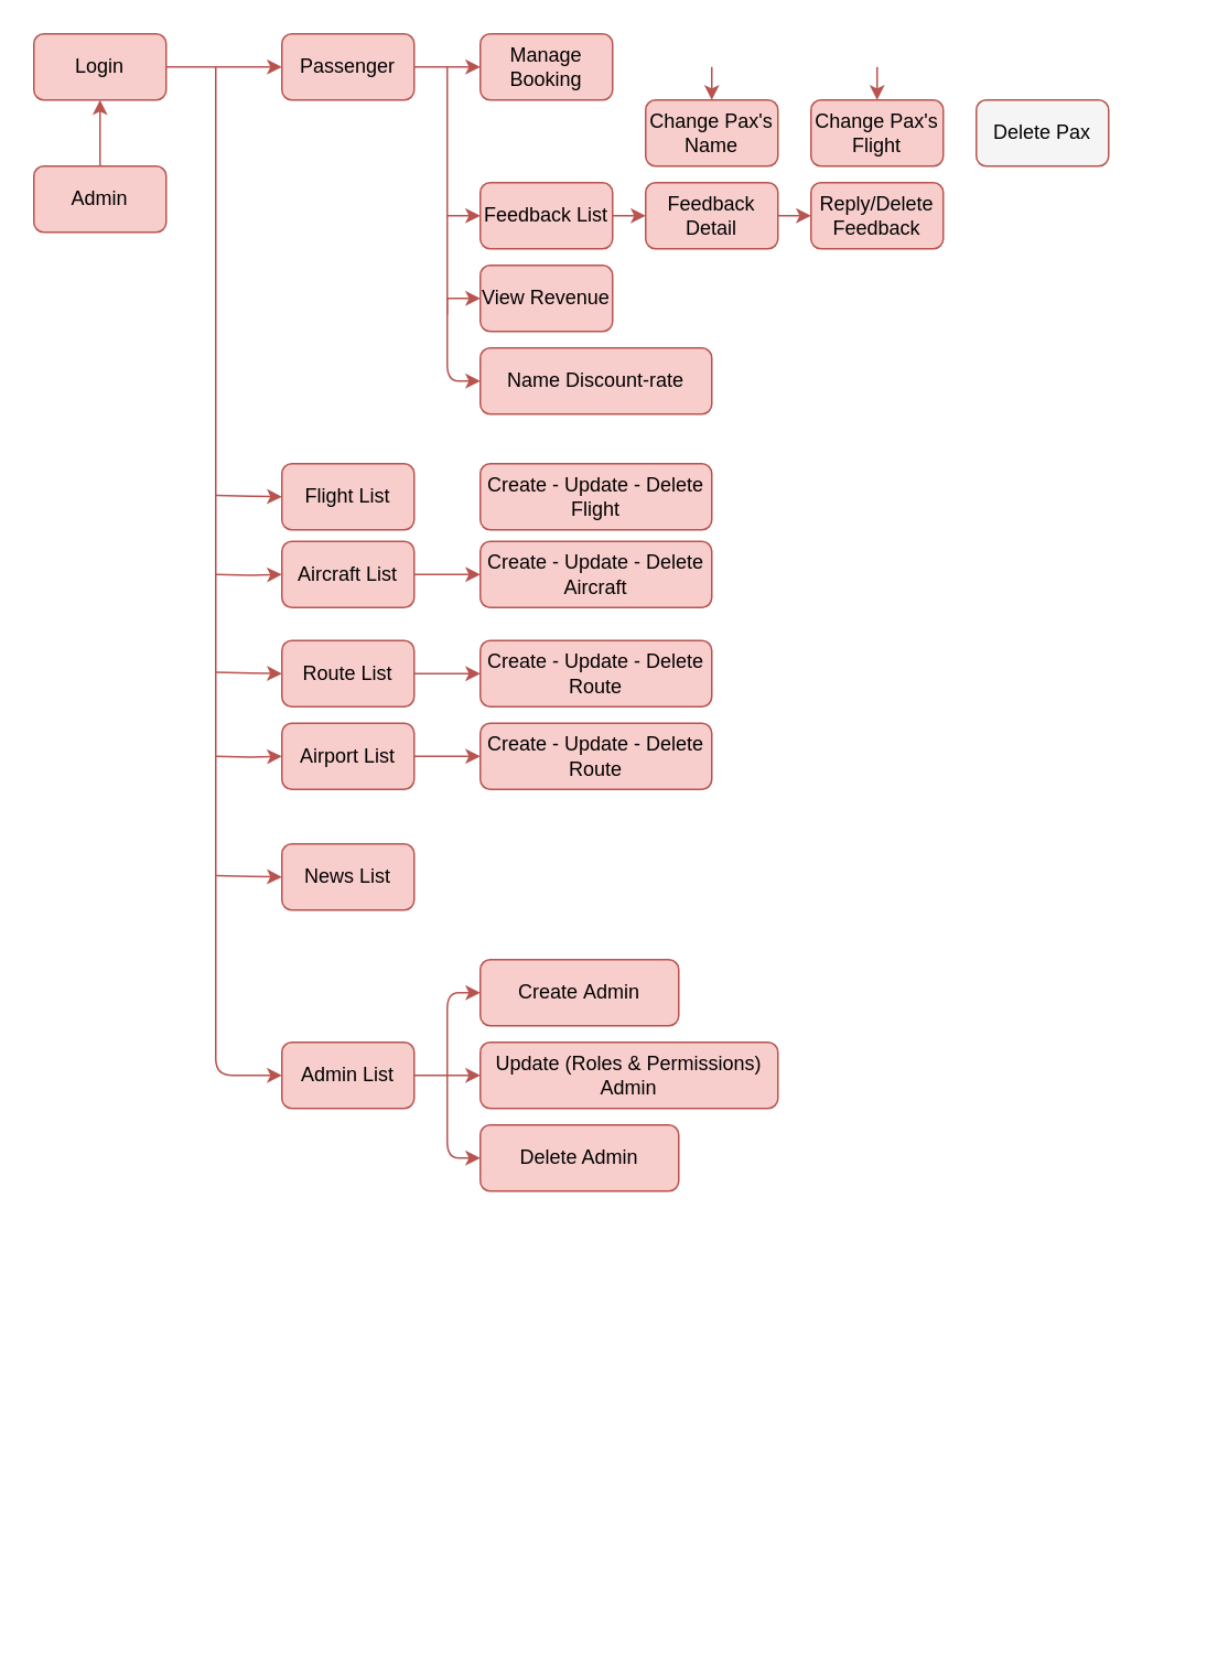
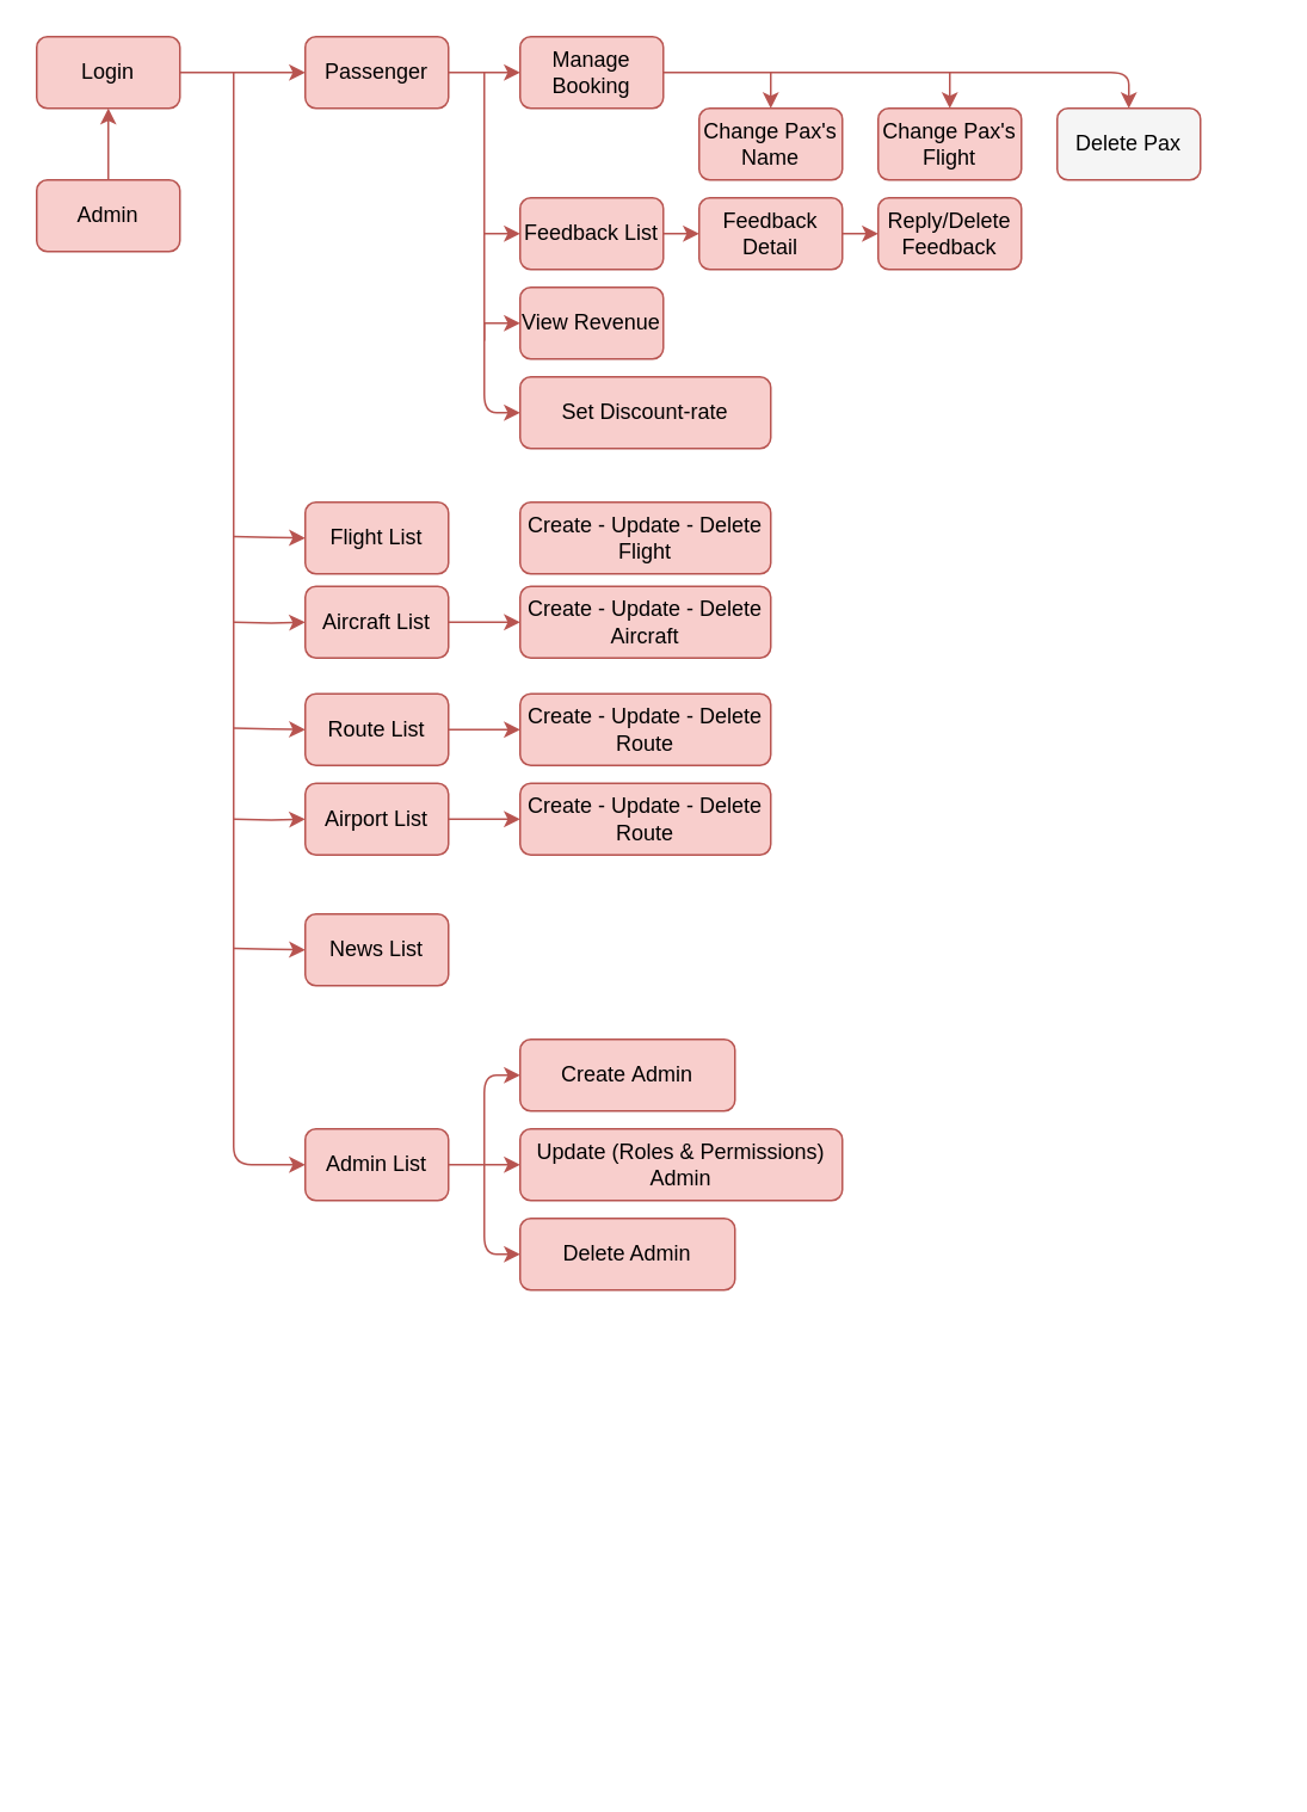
  <mxCell id="0" />
  <mxCell id="1" parent="0" />
+ <mxCell id="2" style="edgeStyle=orthogonalEdgeStyle;rounded=1;orthogonalLoop=1;jettySize=auto;html=1;exitX=1;exitY=0.5;exitDx=0;exitDy=0;entryX=0.5;entryY=0;entryDx=0;entryDy=0;fillColor=#f8cecc;strokeColor=#b85450;" parent="1" source="4" target="10" edge="1"><mxGeometry relative="1" as="geometry"><Array as="points"><mxPoint x="630" y="40" /></Array></mxGeometry></mxCell>
  <mxCell id="3" style="edgeStyle=orthogonalEdgeStyle;rounded=1;orthogonalLoop=1;jettySize=auto;html=1;exitX=1;exitY=0.5;exitDx=0;exitDy=0;entryX=0;entryY=0.5;entryDx=0;entryDy=0;fillColor=#f8cecc;strokeColor=#b85450;" parent="1" source="5" target="4" edge="1"><mxGeometry relative="1" as="geometry"><mxPoint x="270" y="40" as="sourcePoint" /></mxGeometry></mxCell>
  <mxCell id="4" value="Manage Booking" style="rounded=1;whiteSpace=wrap;html=1;fillColor=#f8cecc;strokeColor=#b85450;" parent="1" vertex="1"><mxGeometry x="290" y="20" width="80" height="40" as="geometry" /></mxCell>
  <mxCell id="5" value="Passenger" style="rounded=1;whiteSpace=wrap;html=1;labelBackgroundColor=none;fillColor=#f8cecc;strokeColor=#b85450;" parent="1" vertex="1"><mxGeometry x="170" y="20" width="80" height="40" as="geometry" /></mxCell>
  <mxCell id="6" style="edgeStyle=orthogonalEdgeStyle;rounded=0;orthogonalLoop=1;jettySize=auto;html=1;exitX=0.5;exitY=0;exitDx=0;exitDy=0;entryX=0.5;entryY=0;entryDx=0;entryDy=0;fillColor=#f8cecc;strokeColor=#b85450;" parent="1" target="7" edge="1"><mxGeometry relative="1" as="geometry"><mxPoint x="430" y="40" as="sourcePoint" /></mxGeometry></mxCell>
  <mxCell id="7" value="Change Pax's Name" style="rounded=1;whiteSpace=wrap;html=1;fillColor=#f8cecc;strokeColor=#b85450;" parent="1" vertex="1"><mxGeometry x="390" y="60" width="80" height="40" as="geometry" /></mxCell>
  <mxCell id="8" style="edgeStyle=orthogonalEdgeStyle;rounded=0;orthogonalLoop=1;jettySize=auto;html=1;exitX=0.5;exitY=0;exitDx=0;exitDy=0;entryX=0.5;entryY=0;entryDx=0;entryDy=0;fillColor=#f8cecc;strokeColor=#b85450;" parent="1" target="9" edge="1"><mxGeometry relative="1" as="geometry"><mxPoint x="530" y="40" as="sourcePoint" /></mxGeometry></mxCell>
  <mxCell id="9" value="Change Pax's Flight" style="rounded=1;whiteSpace=wrap;html=1;fillColor=#f8cecc;strokeColor=#b85450;" parent="1" vertex="1"><mxGeometry x="490" y="60" width="80" height="40" as="geometry" /></mxCell>
  <mxCell id="10" value="Delete Pax" style="rounded=1;whiteSpace=wrap;html=1;fillColor=#f5f5f5;strokeColor=#b85450;" parent="1" vertex="1"><mxGeometry x="590" y="60" width="80" height="40" as="geometry" /></mxCell>
  <mxCell id="11" style="edgeStyle=orthogonalEdgeStyle;rounded=0;orthogonalLoop=1;jettySize=auto;html=1;entryX=0;entryY=0.5;entryDx=0;entryDy=0;fillColor=#f8cecc;strokeColor=#b85450;" parent="1" edge="1"><mxGeometry relative="1" as="geometry"><mxPoint x="270" y="130" as="sourcePoint" /><mxPoint x="290" y="130" as="targetPoint" /></mxGeometry></mxCell>
  <mxCell id="12" style="edgeStyle=orthogonalEdgeStyle;curved=1;orthogonalLoop=1;jettySize=auto;html=1;exitX=1;exitY=0.5;exitDx=0;exitDy=0;entryX=0;entryY=0.5;entryDx=0;entryDy=0;" parent="1" edge="1"><mxGeometry relative="1" as="geometry"><mxPoint x="610" y="990" as="sourcePoint" /></mxGeometry></mxCell>
  <mxCell id="13" style="edgeStyle=orthogonalEdgeStyle;curved=1;orthogonalLoop=1;jettySize=auto;html=1;exitX=1;exitY=0.5;exitDx=0;exitDy=0;entryX=0;entryY=0.5;entryDx=0;entryDy=0;" parent="1" edge="1"><mxGeometry relative="1" as="geometry"><mxPoint x="708" y="990" as="sourcePoint" /></mxGeometry></mxCell>
  <mxCell id="14" style="edgeStyle=orthogonalEdgeStyle;rounded=0;orthogonalLoop=1;jettySize=auto;html=1;exitX=0.5;exitY=0;exitDx=0;exitDy=0;entryX=0.5;entryY=1;entryDx=0;entryDy=0;fillColor=#f8cecc;strokeColor=#b85450;" parent="1" source="15" target="17" edge="1"><mxGeometry relative="1" as="geometry" /></mxCell>
  <mxCell id="15" value="Admin" style="rounded=1;whiteSpace=wrap;html=1;fillColor=#f8cecc;strokeColor=#b85450;" parent="1" vertex="1"><mxGeometry x="20" y="100" width="80" height="40" as="geometry" /></mxCell>
  <mxCell id="16" style="edgeStyle=orthogonalEdgeStyle;rounded=0;orthogonalLoop=1;jettySize=auto;html=1;exitX=1;exitY=0.5;exitDx=0;exitDy=0;entryX=0;entryY=0.5;entryDx=0;entryDy=0;fillColor=#f8cecc;strokeColor=#b85450;" parent="1" source="17" target="5" edge="1"><mxGeometry relative="1" as="geometry" /></mxCell>
  <mxCell id="17" value="Login" style="rounded=1;whiteSpace=wrap;html=1;fillColor=#f8cecc;strokeColor=#b85450;horizontal=1;verticalAlign=middle;" parent="1" vertex="1"><mxGeometry x="20" y="20" width="80" height="40" as="geometry" /></mxCell>
  <mxCell id="18" value="" style="edgeStyle=orthogonalEdgeStyle;rounded=1;orthogonalLoop=1;jettySize=auto;html=1;fillColor=#f8cecc;strokeColor=#b85450;" parent="1" source="19" target="36" edge="1"><mxGeometry relative="1" as="geometry" /></mxCell>
  <mxCell id="19" value="Feedback List" style="rounded=1;whiteSpace=wrap;html=1;fillColor=#f8cecc;strokeColor=#b85450;" parent="1" vertex="1"><mxGeometry x="290" y="110" width="80" height="40" as="geometry" /></mxCell>
  <mxCell id="20" style="edgeStyle=orthogonalEdgeStyle;rounded=1;orthogonalLoop=1;jettySize=auto;html=1;exitX=0;exitY=0.5;exitDx=0;exitDy=0;entryX=0;entryY=0.5;entryDx=0;entryDy=0;fillColor=#f8cecc;strokeColor=#b85450;" parent="1" target="21" edge="1"><mxGeometry relative="1" as="geometry"><mxPoint x="270" y="40" as="sourcePoint" /><Array as="points"><mxPoint x="270" y="230" /></Array></mxGeometry></mxCell>
- <mxCell id="21" value="Name Discount-rate" style="rounded=1;whiteSpace=wrap;html=1;fillColor=#f8cecc;strokeColor=#b85450;" parent="1" vertex="1"><mxGeometry x="290" y="210" width="140" height="40" as="geometry" /></mxCell>
+ <mxCell id="21" value="Set Discount-rate" style="rounded=1;whiteSpace=wrap;html=1;fillColor=#f8cecc;strokeColor=#b85450;" parent="1" vertex="1"><mxGeometry x="290" y="210" width="140" height="40" as="geometry" /></mxCell>
  <mxCell id="22" style="edgeStyle=orthogonalEdgeStyle;rounded=0;orthogonalLoop=1;jettySize=auto;html=1;exitX=0;exitY=0.5;exitDx=0;exitDy=0;entryX=0;entryY=0.5;entryDx=0;entryDy=0;fillColor=#f8cecc;strokeColor=#b85450;" parent="1" target="23" edge="1"><mxGeometry relative="1" as="geometry"><mxPoint x="130" y="299.241" as="sourcePoint" /></mxGeometry></mxCell>
  <mxCell id="23" value="Flight List" style="rounded=1;whiteSpace=wrap;html=1;fillColor=#f8cecc;strokeColor=#b85450;" parent="1" vertex="1"><mxGeometry x="170" y="280" width="80" height="40" as="geometry" /></mxCell>
  <mxCell id="24" value="Create - Update - Delete&lt;br&gt;Flight" style="rounded=1;whiteSpace=wrap;html=1;fillColor=#f8cecc;strokeColor=#b85450;" parent="1" vertex="1"><mxGeometry x="290" y="280" width="140" height="40" as="geometry" /></mxCell>
  <mxCell id="25" style="edgeStyle=orthogonalEdgeStyle;rounded=1;orthogonalLoop=1;jettySize=auto;html=1;exitX=1;exitY=0.5;exitDx=0;exitDy=0;entryX=0;entryY=0.5;entryDx=0;entryDy=0;startArrow=none;startFill=0;endArrow=classic;endFill=1;fillColor=#f8cecc;strokeColor=#b85450;" parent="1" source="27" target="28" edge="1"><mxGeometry relative="1" as="geometry" /></mxCell>
  <mxCell id="26" style="edgeStyle=orthogonalEdgeStyle;rounded=0;orthogonalLoop=1;jettySize=auto;html=1;exitX=0;exitY=0.5;exitDx=0;exitDy=0;entryX=0;entryY=0.5;entryDx=0;entryDy=0;fillColor=#f8cecc;strokeColor=#b85450;" parent="1" target="27" edge="1"><mxGeometry relative="1" as="geometry"><mxPoint x="130" y="406.241" as="sourcePoint" /></mxGeometry></mxCell>
  <mxCell id="27" value="Route List" style="rounded=1;whiteSpace=wrap;html=1;fillColor=#f8cecc;strokeColor=#b85450;" parent="1" vertex="1"><mxGeometry x="170" y="387" width="80" height="40" as="geometry" /></mxCell>
  <mxCell id="28" value="Create - Update - Delete&lt;br&gt;Route" style="rounded=1;whiteSpace=wrap;html=1;fillColor=#f8cecc;strokeColor=#b85450;" parent="1" vertex="1"><mxGeometry x="290" y="387" width="140" height="40" as="geometry" /></mxCell>
  <mxCell id="29" style="edgeStyle=orthogonalEdgeStyle;rounded=0;orthogonalLoop=1;jettySize=auto;html=1;exitX=0;exitY=0.5;exitDx=0;exitDy=0;entryX=0;entryY=0.5;entryDx=0;entryDy=0;fillColor=#f8cecc;strokeColor=#b85450;" parent="1" target="30" edge="1"><mxGeometry relative="1" as="geometry"><mxPoint x="130" y="529.241" as="sourcePoint" /></mxGeometry></mxCell>
  <mxCell id="30" value="News List" style="rounded=1;whiteSpace=wrap;html=1;fillColor=#f8cecc;strokeColor=#b85450;" parent="1" vertex="1"><mxGeometry x="170" y="510" width="80" height="40" as="geometry" /></mxCell>
  <mxCell id="31" style="edgeStyle=orthogonalEdgeStyle;rounded=1;orthogonalLoop=1;jettySize=auto;html=1;exitX=0;exitY=0.5;exitDx=0;exitDy=0;entryX=0;entryY=0.5;entryDx=0;entryDy=0;fillColor=#f8cecc;strokeColor=#b85450;startArrow=classic;startFill=1;" parent="1" source="39" target="40" edge="1"><mxGeometry relative="1" as="geometry" /></mxCell>
  <mxCell id="32" style="edgeStyle=orthogonalEdgeStyle;rounded=0;orthogonalLoop=1;jettySize=auto;html=1;exitX=1;exitY=0.5;exitDx=0;exitDy=0;entryX=0;entryY=0.5;entryDx=0;entryDy=0;fillColor=#f8cecc;strokeColor=#b85450;" edge="1" parent="1" source="33" target="34"><mxGeometry relative="1" as="geometry" /></mxCell>
  <mxCell id="33" value="Admin List" style="rounded=1;whiteSpace=wrap;html=1;fillColor=#f8cecc;strokeColor=#b85450;" parent="1" vertex="1"><mxGeometry x="170" y="630" width="80" height="40" as="geometry" /></mxCell>
  <mxCell id="34" value="Update (Roles &amp;amp; Permissions) Admin" style="rounded=1;whiteSpace=wrap;html=1;fillColor=#f8cecc;strokeColor=#b85450;" parent="1" vertex="1"><mxGeometry x="290" y="630" width="180" height="40" as="geometry" /></mxCell>
  <mxCell id="35" value="" style="edgeStyle=orthogonalEdgeStyle;rounded=1;orthogonalLoop=1;jettySize=auto;html=1;fillColor=#f8cecc;strokeColor=#b85450;" parent="1" source="36" target="37" edge="1"><mxGeometry relative="1" as="geometry" /></mxCell>
  <mxCell id="36" value="Feedback Detail" style="rounded=1;whiteSpace=wrap;html=1;fillColor=#f8cecc;strokeColor=#b85450;" parent="1" vertex="1"><mxGeometry x="390" y="110" width="80" height="40" as="geometry" /></mxCell>
  <mxCell id="37" value="Reply/Delete Feedback" style="rounded=1;whiteSpace=wrap;html=1;fillColor=#f8cecc;strokeColor=#b85450;" parent="1" vertex="1"><mxGeometry x="490" y="110" width="80" height="40" as="geometry" /></mxCell>
  <mxCell id="38" style="edgeStyle=orthogonalEdgeStyle;rounded=1;orthogonalLoop=1;jettySize=auto;html=1;exitX=0;exitY=0.5;exitDx=0;exitDy=0;fillColor=#f8cecc;strokeColor=#b85450;entryX=0;entryY=0.5;entryDx=0;entryDy=0;" parent="1" target="33" edge="1"><mxGeometry relative="1" as="geometry"><mxPoint x="130" y="40" as="sourcePoint" /><Array as="points"><mxPoint x="130" y="650" /></Array><mxPoint x="170" y="647" as="targetPoint" /></mxGeometry></mxCell>
  <mxCell id="39" value="Delete Admin" style="rounded=1;whiteSpace=wrap;html=1;fillColor=#f8cecc;strokeColor=#b85450;" parent="1" vertex="1"><mxGeometry x="290" y="680" width="120" height="40" as="geometry" /></mxCell>
  <mxCell id="40" value="Create&amp;nbsp;Admin" style="rounded=1;whiteSpace=wrap;html=1;fillColor=#f8cecc;strokeColor=#b85450;" parent="1" vertex="1"><mxGeometry x="290" y="580" width="120" height="40" as="geometry" /></mxCell>
  <mxCell id="41" style="edgeStyle=orthogonalEdgeStyle;rounded=0;orthogonalLoop=1;jettySize=auto;html=1;exitX=0;exitY=0.5;exitDx=0;exitDy=0;entryX=0;entryY=0.5;entryDx=0;entryDy=0;fillColor=#f8cecc;strokeColor=#b85450;" parent="1" target="42" edge="1"><mxGeometry relative="1" as="geometry"><mxPoint x="270" y="189.833" as="sourcePoint" /><Array as="points"><mxPoint x="270" y="180" /></Array></mxGeometry></mxCell>
  <mxCell id="42" value="View Revenue" style="rounded=1;whiteSpace=wrap;html=1;fillColor=#f8cecc;strokeColor=#b85450;" parent="1" vertex="1"><mxGeometry x="290" y="160" width="80" height="40" as="geometry" /></mxCell>
  <mxCell id="43" style="edgeStyle=orthogonalEdgeStyle;rounded=1;orthogonalLoop=1;jettySize=auto;html=1;exitX=1;exitY=0.5;exitDx=0;exitDy=0;entryX=0;entryY=0.5;entryDx=0;entryDy=0;startArrow=none;startFill=0;endArrow=classic;endFill=1;fillColor=#f8cecc;strokeColor=#b85450;" edge="1" parent="1" source="45" target="46"><mxGeometry relative="1" as="geometry" /></mxCell>
  <mxCell id="44" style="edgeStyle=orthogonalEdgeStyle;rounded=0;orthogonalLoop=1;jettySize=auto;html=1;exitX=0;exitY=0.5;exitDx=0;exitDy=0;entryX=0;entryY=0.5;entryDx=0;entryDy=0;fillColor=#f8cecc;strokeColor=#b85450;" edge="1" parent="1" target="45"><mxGeometry relative="1" as="geometry"><mxPoint x="130" y="347" as="sourcePoint" /></mxGeometry></mxCell>
  <mxCell id="45" value="Aircraft List" style="rounded=1;whiteSpace=wrap;html=1;fillColor=#f8cecc;strokeColor=#b85450;" vertex="1" parent="1"><mxGeometry x="170" y="327" width="80" height="40" as="geometry" /></mxCell>
  <mxCell id="46" value="Create - Update - Delete&lt;br&gt;Aircraft" style="rounded=1;whiteSpace=wrap;html=1;fillColor=#f8cecc;strokeColor=#b85450;" vertex="1" parent="1"><mxGeometry x="290" y="327" width="140" height="40" as="geometry" /></mxCell>
  <mxCell id="47" style="edgeStyle=orthogonalEdgeStyle;rounded=1;orthogonalLoop=1;jettySize=auto;html=1;exitX=1;exitY=0.5;exitDx=0;exitDy=0;entryX=0;entryY=0.5;entryDx=0;entryDy=0;startArrow=none;startFill=0;endArrow=classic;endFill=1;fillColor=#f8cecc;strokeColor=#b85450;" edge="1" parent="1" source="49" target="50"><mxGeometry relative="1" as="geometry" /></mxCell>
  <mxCell id="48" style="edgeStyle=orthogonalEdgeStyle;rounded=0;orthogonalLoop=1;jettySize=auto;html=1;exitX=0;exitY=0.5;exitDx=0;exitDy=0;entryX=0;entryY=0.5;entryDx=0;entryDy=0;fillColor=#f8cecc;strokeColor=#b85450;" edge="1" parent="1" target="49"><mxGeometry relative="1" as="geometry"><mxPoint x="130" y="457" as="sourcePoint" /></mxGeometry></mxCell>
  <mxCell id="49" value="Airport List" style="rounded=1;whiteSpace=wrap;html=1;fillColor=#f8cecc;strokeColor=#b85450;" vertex="1" parent="1"><mxGeometry x="170" y="437" width="80" height="40" as="geometry" /></mxCell>
  <mxCell id="50" value="Create - Update - Delete&lt;br&gt;Route" style="rounded=1;whiteSpace=wrap;html=1;fillColor=#f8cecc;strokeColor=#b85450;" vertex="1" parent="1"><mxGeometry x="290" y="437" width="140" height="40" as="geometry" /></mxCell>
